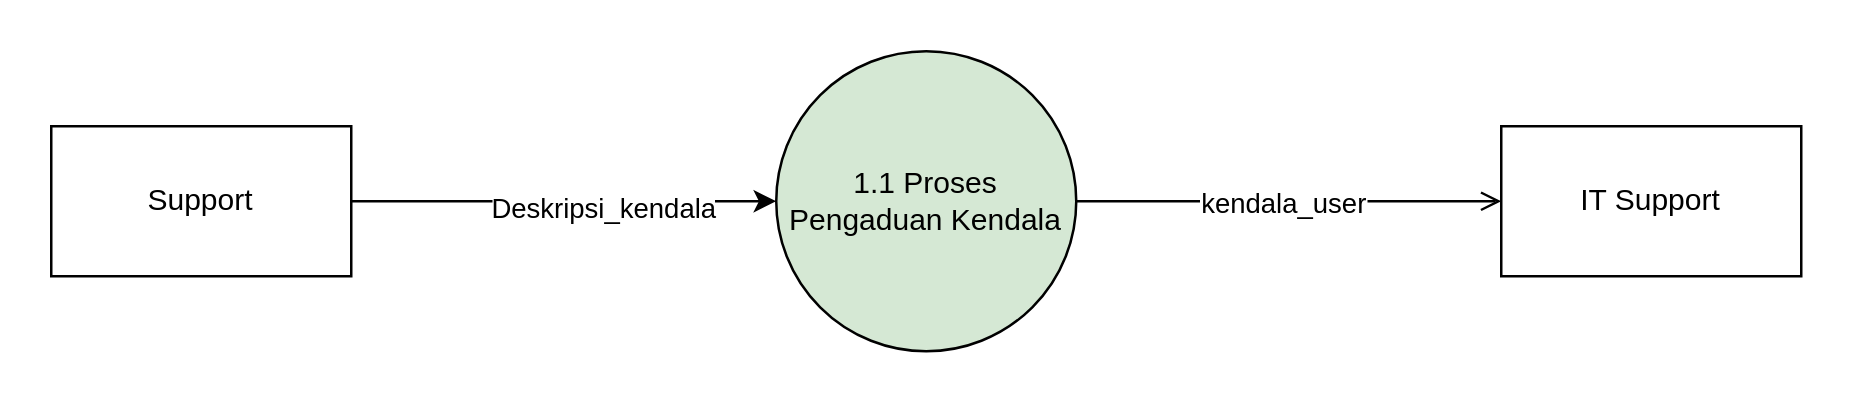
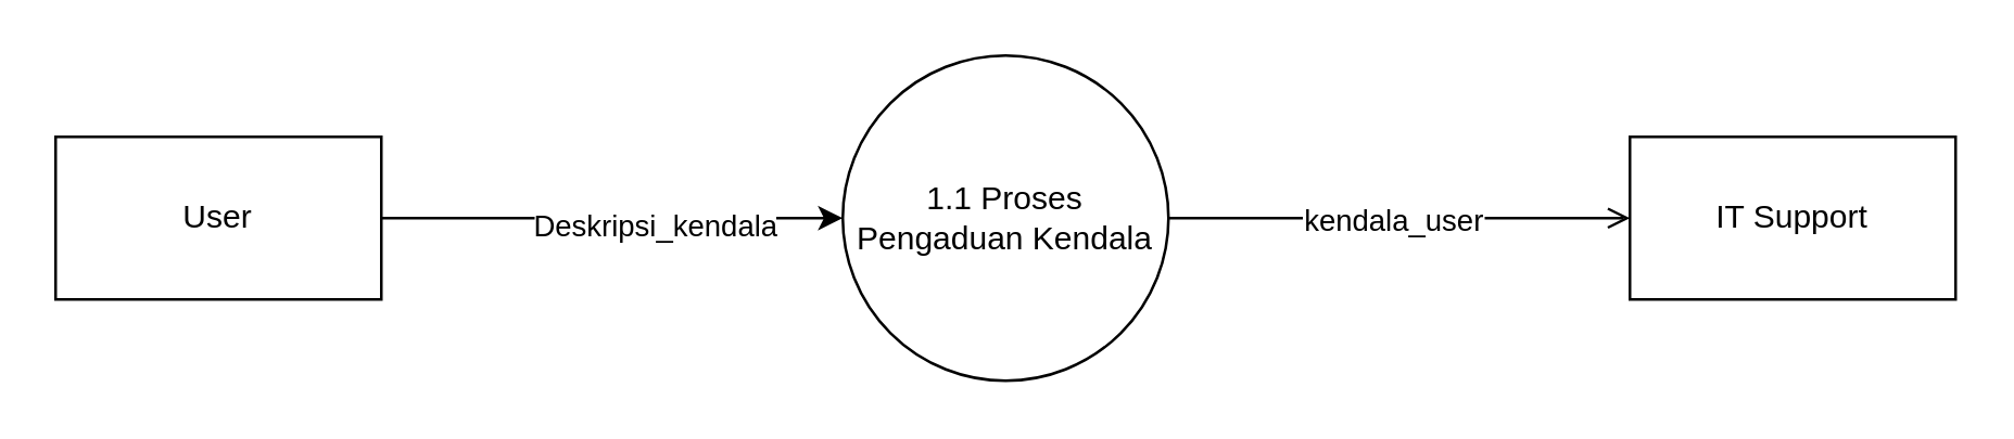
  <mxCell id="0" />
  <mxCell id="1" parent="0" />
  <mxCell id="2" style="edgeStyle=orthogonalEdgeStyle;rounded=0;orthogonalLoop=1;jettySize=auto;html=1;exitX=1;exitY=0.5;exitDx=0;exitDy=0;entryX=0;entryY=0.5;entryDx=0;entryDy=0;" edge="1" parent="1" source="4" target="8"><mxGeometry relative="1" as="geometry" /></mxCell>
  <mxCell id="3" value="Deskripsi_kendala" style="edgeLabel;html=1;align=center;verticalAlign=middle;resizable=0;points=[];" vertex="1" connectable="0" parent="2"><mxGeometry x="0.176" y="-2" relative="1" as="geometry"><mxPoint as="offset" /></mxGeometry></mxCell>
- <mxCell id="4" value="Support" style="rounded=0;whiteSpace=wrap;html=1;" vertex="1" parent="1"><mxGeometry x="20" y="50" width="120" height="60" as="geometry" /></mxCell>
+ <mxCell id="4" value="User" style="rounded=0;whiteSpace=wrap;html=1;" vertex="1" parent="1"><mxGeometry x="20" y="50" width="120" height="60" as="geometry" /></mxCell>
  <mxCell id="5" value="IT Support" style="rounded=0;whiteSpace=wrap;html=1;" vertex="1" parent="1"><mxGeometry x="600" y="50" width="120" height="60" as="geometry" /></mxCell>
  <mxCell id="6" style="edgeStyle=orthogonalEdgeStyle;rounded=0;orthogonalLoop=1;jettySize=auto;html=1;exitX=1;exitY=0.5;exitDx=0;exitDy=0;entryX=0;entryY=0.5;entryDx=0;entryDy=0;endArrow=open;" edge="1" parent="1" source="8" target="5"><mxGeometry relative="1" as="geometry" /></mxCell>
  <mxCell id="7" value="kendala_user" style="edgeLabel;html=1;align=center;verticalAlign=middle;resizable=0;points=[];" vertex="1" connectable="0" parent="6"><mxGeometry x="-0.035" relative="1" as="geometry"><mxPoint as="offset" /></mxGeometry></mxCell>
- <mxCell id="8" value="1.1 Proses Pengaduan Kendala" style="ellipse;whiteSpace=wrap;html=1;aspect=fixed;fillColor=#d5e8d4;" vertex="1" parent="1"><mxGeometry x="310" y="20" width="120" height="120" as="geometry" /></mxCell>
+ <mxCell id="8" value="1.1 Proses Pengaduan Kendala" style="ellipse;whiteSpace=wrap;html=1;aspect=fixed;" vertex="1" parent="1"><mxGeometry x="310" y="20" width="120" height="120" as="geometry" /></mxCell>
